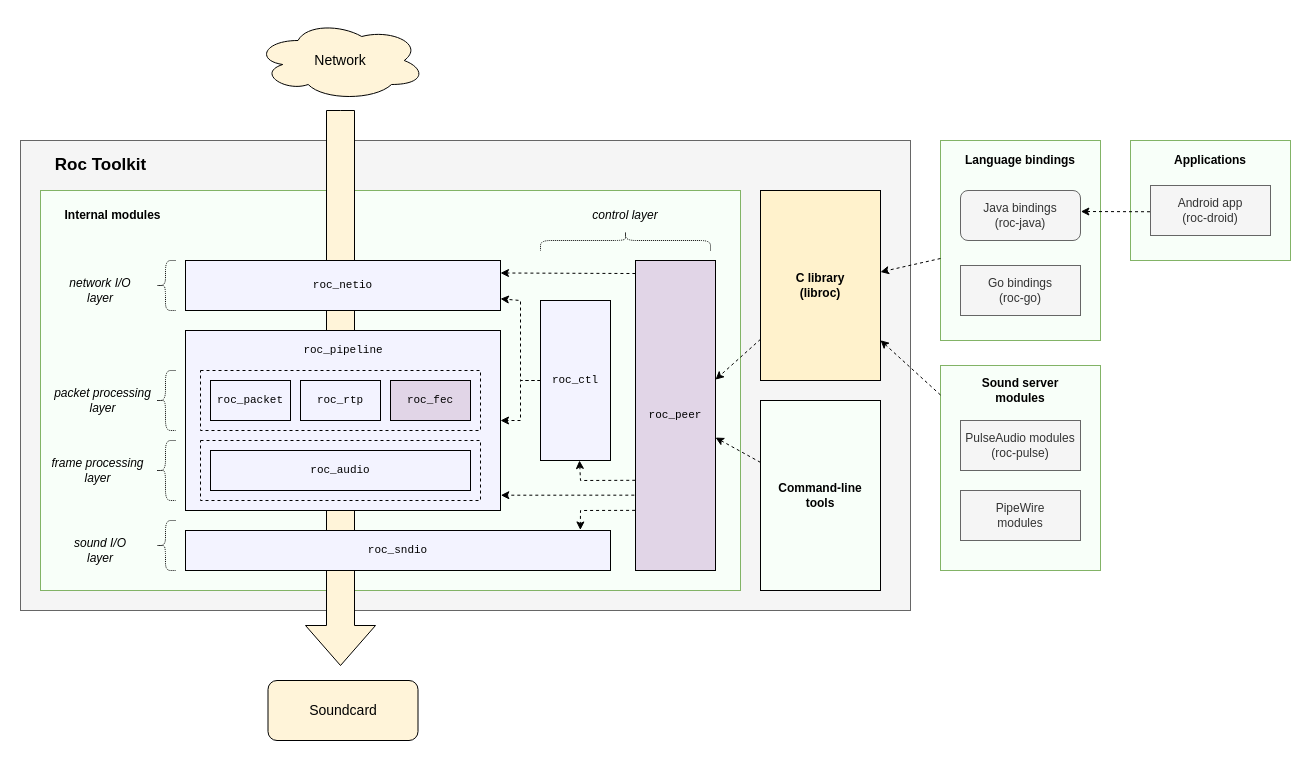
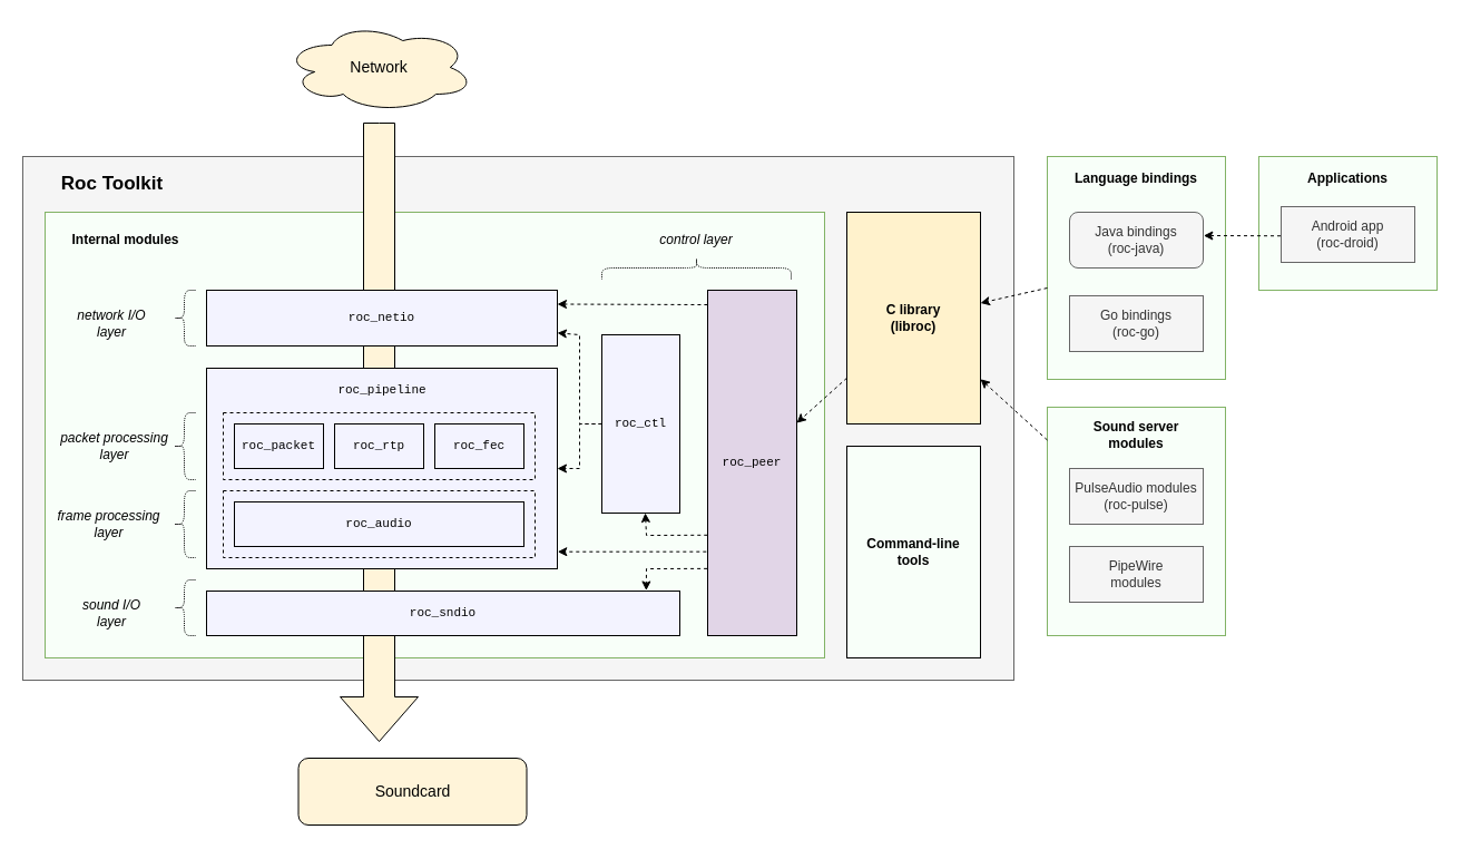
  <mxCell id="0" />
  <mxCell id="1" parent="0" />
  <mxCell id="2" value="" style="rounded=0;whiteSpace=wrap;html=1;fillColor=#f8fff9;strokeColor=#82b366;" parent="1" vertex="1"><mxGeometry x="940" y="365" width="160" height="205" as="geometry" /></mxCell>
  <mxCell id="3" value="" style="rounded=0;whiteSpace=wrap;html=1;fillColor=#f8fff9;strokeColor=#82b366;" parent="1" vertex="1"><mxGeometry x="940" y="140" width="160" height="200" as="geometry" /></mxCell>
  <mxCell id="4" value="" style="rounded=0;whiteSpace=wrap;html=1;fillColor=#f5f5f5;strokeColor=#666666;fontColor=#333333;" parent="1" vertex="1"><mxGeometry x="20" y="140" width="890" height="470" as="geometry" /></mxCell>
  <mxCell id="5" value="" style="rounded=0;whiteSpace=wrap;html=1;fillColor=#f8fff9;strokeColor=#82b366;" parent="1" vertex="1"><mxGeometry x="40" y="190" width="700" height="400" as="geometry" /></mxCell>
  <mxCell id="6" value="" style="html=1;shadow=0;dashed=0;align=center;verticalAlign=middle;shape=mxgraph.arrows2.arrow;dy=0.6;dx=40;direction=south;notch=0;fontFamily=Helvetica;fontSize=14;fillColor=#fff4d9;" parent="1" vertex="1"><mxGeometry x="305" y="110" width="70" height="555" as="geometry" /></mxCell>
  <mxCell id="7" value="roc_netio" style="rounded=0;whiteSpace=wrap;html=1;fontFamily=Courier New;fontSize=11;fillColor=#f3f3ff;" parent="1" vertex="1"><mxGeometry x="185" y="260" width="315" height="50" as="geometry" /></mxCell>
  <mxCell id="8" value="" style="rounded=0;whiteSpace=wrap;html=1;fillColor=#f3f3ff;fontSize=11;" parent="1" vertex="1"><mxGeometry x="185" y="330" width="315" height="180" as="geometry" /></mxCell>
  <mxCell id="9" value="roc_sndio" style="rounded=0;whiteSpace=wrap;html=1;fontFamily=Courier New;fontSize=11;fillColor=#f3f3ff;" parent="1" vertex="1"><mxGeometry x="185" y="530" width="425" height="40" as="geometry" /></mxCell>
  <mxCell id="10" value="" style="rounded=0;whiteSpace=wrap;html=1;dashed=1;fillColor=#f3f3ff;" parent="1" vertex="1"><mxGeometry x="200" y="370" width="280" height="60" as="geometry" /></mxCell>
  <mxCell id="11" value="roc_packet" style="rounded=0;whiteSpace=wrap;html=1;fontFamily=Courier New;fontSize=11;fillColor=#f3f3ff;" parent="1" vertex="1"><mxGeometry x="210" y="380" width="80" height="40" as="geometry" /></mxCell>
  <mxCell id="12" value="roc_rtp" style="rounded=0;whiteSpace=wrap;html=1;fontFamily=Courier New;fontSize=11;fillColor=#f3f3ff;" parent="1" vertex="1"><mxGeometry x="300" y="380" width="80" height="40" as="geometry" /></mxCell>
- <mxCell id="13" value="roc_fec" style="rounded=0;whiteSpace=wrap;html=1;fontFamily=Courier New;fontSize=11;fillColor=#e1d5e7;" parent="1" vertex="1"><mxGeometry x="390" y="380" width="80" height="40" as="geometry" /></mxCell>
+ <mxCell id="13" value="roc_fec" style="rounded=0;whiteSpace=wrap;html=1;fontFamily=Courier New;fontSize=11;fillColor=#f3f3ff;" parent="1" vertex="1"><mxGeometry x="390" y="380" width="80" height="40" as="geometry" /></mxCell>
  <mxCell id="14" value="Internal modules" style="text;html=1;strokeColor=none;fillColor=none;align=center;verticalAlign=middle;whiteSpace=wrap;rounded=0;dashed=1;fontSize=12;fontStyle=1" parent="1" vertex="1"><mxGeometry x="50" y="195" width="125" height="40" as="geometry" /></mxCell>
  <mxCell id="15" value="roc_pipeline" style="text;html=1;strokeColor=none;fillColor=none;align=center;verticalAlign=middle;whiteSpace=wrap;rounded=0;dashed=1;fontFamily=Courier New;fontSize=11;" parent="1" vertex="1"><mxGeometry x="312.5" y="330" width="60" height="40" as="geometry" /></mxCell>
  <mxCell id="16" value="C library&lt;br&gt;(libroc)" style="rounded=0;whiteSpace=wrap;html=1;fontStyle=1;fillColor=#fff2cc;" parent="1" vertex="1"><mxGeometry x="760" y="190" width="120" height="190" as="geometry" /></mxCell>
  <mxCell id="17" value="Command-line&lt;br&gt;tools" style="rounded=0;whiteSpace=wrap;html=1;fontStyle=1;fillColor=#f8fff9;" parent="1" vertex="1"><mxGeometry x="760" y="400" width="120" height="190" as="geometry" /></mxCell>
  <mxCell id="18" value="Go bindings&lt;br&gt;(roc-go)" style="rounded=0;whiteSpace=wrap;html=1;fillColor=#f5f5f5;fontColor=#333333;strokeColor=#666666;" parent="1" vertex="1"><mxGeometry x="960" y="265" width="120" height="50" as="geometry" /></mxCell>
  <mxCell id="19" value="PulseAudio modules&lt;br&gt;(roc-pulse)" style="rounded=0;whiteSpace=wrap;html=1;fillColor=#f5f5f5;fontColor=#333333;strokeColor=#666666;" parent="1" vertex="1"><mxGeometry x="960" y="420" width="120" height="50" as="geometry" /></mxCell>
  <mxCell id="20" value="PipeWire&lt;br&gt;modules" style="rounded=0;whiteSpace=wrap;html=1;fillColor=#f5f5f5;fontColor=#333333;strokeColor=#666666;" parent="1" vertex="1"><mxGeometry x="960" y="490" width="120" height="50" as="geometry" /></mxCell>
  <mxCell id="21" value="Java bindings&lt;br&gt;(roc-java)" style="whiteSpace=wrap;html=1;fillColor=#f5f5f5;fontColor=#333333;strokeColor=#666666;rounded=1;" parent="1" vertex="1"><mxGeometry x="960" y="190" width="120" height="50" as="geometry" /></mxCell>
  <mxCell id="22" value="Roc Toolkit" style="text;html=1;strokeColor=none;fillColor=none;align=center;verticalAlign=middle;whiteSpace=wrap;rounded=0;fontSize=17;fontStyle=1" parent="1" vertex="1"><mxGeometry x="42.5" y="150" width="115" height="30" as="geometry" /></mxCell>
  <mxCell id="23" value="network I/O&lt;br style=&quot;font-size: 12px;&quot;&gt;layer" style="text;html=1;align=center;verticalAlign=middle;whiteSpace=wrap;rounded=0;fontFamily=Helvetica;fontSize=12;fontStyle=2" parent="1" vertex="1"><mxGeometry x="40" y="275" width="120" height="30" as="geometry" /></mxCell>
  <mxCell id="24" value="packet processing&lt;br style=&quot;font-size: 12px;&quot;&gt;layer" style="text;html=1;align=center;verticalAlign=middle;whiteSpace=wrap;rounded=0;fontFamily=Helvetica;fontSize=12;fontStyle=2" parent="1" vertex="1"><mxGeometry x="45" y="385" width="115" height="30" as="geometry" /></mxCell>
  <mxCell id="25" value="frame processing&lt;br style=&quot;font-size: 12px;&quot;&gt;layer" style="text;html=1;align=center;verticalAlign=middle;whiteSpace=wrap;rounded=0;fontFamily=Helvetica;fontSize=12;fontStyle=2" parent="1" vertex="1"><mxGeometry x="45" y="455" width="105" height="30" as="geometry" /></mxCell>
  <mxCell id="26" value="sound I/O&lt;br style=&quot;font-size: 12px;&quot;&gt;layer" style="text;html=1;align=center;verticalAlign=middle;whiteSpace=wrap;rounded=0;fontFamily=Helvetica;fontSize=12;fontStyle=2" parent="1" vertex="1"><mxGeometry x="50" y="535" width="100" height="30" as="geometry" /></mxCell>
- <mxCell id="27" value="" style="endArrow=classic;html=1;rounded=0;fontFamily=Helvetica;fontSize=12;dashed=1;" parent="1" source="17" target="33" edge="1"><mxGeometry width="50" height="50" relative="1" as="geometry"><mxPoint x="550" y="420" as="sourcePoint" /><mxPoint x="600" y="370" as="targetPoint" /></mxGeometry></mxCell>
  <mxCell id="28" value="Network" style="ellipse;shape=cloud;whiteSpace=wrap;html=1;align=center;fontFamily=Helvetica;fontSize=14;fillColor=#fff4d9;" parent="1" vertex="1"><mxGeometry x="255" y="20" width="170" height="80" as="geometry" /></mxCell>
- <mxCell id="29" value="Soundcard" style="rounded=1;whiteSpace=wrap;html=1;fontFamily=Helvetica;fontSize=14;fillColor=#fff4d9;" parent="1" vertex="1"><mxGeometry x="267.5" y="680" width="150" height="60" as="geometry" /></mxCell>
+ <mxCell id="29" value="Soundcard" style="rounded=1;whiteSpace=wrap;html=1;fontFamily=Helvetica;fontSize=14;fillColor=#fff4d9;" parent="1" vertex="1"><mxGeometry x="267.5" y="680" width="205" height="60" as="geometry" /></mxCell>
  <mxCell id="30" value="" style="rounded=0;whiteSpace=wrap;html=1;dashed=1;fillColor=#f3f3ff;" parent="1" vertex="1"><mxGeometry x="200" y="440" width="280" height="60" as="geometry" /></mxCell>
  <mxCell id="31" value="roc_audio" style="rounded=0;whiteSpace=wrap;html=1;fontFamily=Courier New;fontSize=11;fillColor=#f3f3ff;" parent="1" vertex="1"><mxGeometry x="210" y="450" width="260" height="40" as="geometry" /></mxCell>
  <mxCell id="32" value="roc_ctl" style="rounded=0;whiteSpace=wrap;html=1;fontFamily=Courier New;fontSize=11;fillColor=#f3f3ff;" parent="1" vertex="1"><mxGeometry x="540" y="300" width="70" height="160" as="geometry" /></mxCell>
  <mxCell id="33" value="roc_peer" style="rounded=0;whiteSpace=wrap;html=1;fontFamily=Courier New;fontSize=11;fillColor=#e1d5e7;" parent="1" vertex="1"><mxGeometry x="635" y="260" width="80" height="310" as="geometry" /></mxCell>
  <mxCell id="34" value="" style="endArrow=classic;html=1;rounded=0;fontFamily=Helvetica;fontSize=12;dashed=1;entryX=1.001;entryY=0.915;entryDx=0;entryDy=0;entryPerimeter=0;exitX=-0.015;exitY=0.757;exitDx=0;exitDy=0;exitPerimeter=0;" parent="1" source="33" target="8" edge="1"><mxGeometry width="50" height="50" relative="1" as="geometry"><mxPoint x="630" y="480" as="sourcePoint" /><mxPoint x="443.654" y="540" as="targetPoint" /></mxGeometry></mxCell>
  <mxCell id="35" value="" style="endArrow=classic;html=1;rounded=0;fontFamily=Helvetica;fontSize=12;dashed=1;" parent="1" source="16" target="33" edge="1"><mxGeometry width="50" height="50" relative="1" as="geometry"><mxPoint x="770" y="480" as="sourcePoint" /><mxPoint x="710" y="450" as="targetPoint" /></mxGeometry></mxCell>
  <mxCell id="36" value="Language bindings" style="text;html=1;strokeColor=none;fillColor=none;align=center;verticalAlign=middle;whiteSpace=wrap;rounded=0;dashed=1;fontSize=12;fontStyle=1" parent="1" vertex="1"><mxGeometry x="950" y="140" width="140" height="40" as="geometry" /></mxCell>
  <mxCell id="37" value="Sound server&lt;br&gt;modules" style="text;html=1;strokeColor=none;fillColor=none;align=center;verticalAlign=middle;whiteSpace=wrap;rounded=0;dashed=1;fontSize=12;fontStyle=1" parent="1" vertex="1"><mxGeometry x="950" y="370" width="140" height="40" as="geometry" /></mxCell>
  <mxCell id="38" value="" style="endArrow=classic;html=1;rounded=0;fontFamily=Helvetica;fontSize=12;dashed=1;" parent="1" source="3" target="16" edge="1"><mxGeometry width="50" height="50" relative="1" as="geometry"><mxPoint x="770" y="367" as="sourcePoint" /><mxPoint x="720" y="402" as="targetPoint" /></mxGeometry></mxCell>
  <mxCell id="39" value="" style="endArrow=classic;html=1;rounded=0;fontFamily=Helvetica;fontSize=12;dashed=1;" parent="1" source="2" target="16" edge="1"><mxGeometry width="50" height="50" relative="1" as="geometry"><mxPoint x="970" y="296.364" as="sourcePoint" /><mxPoint x="890" y="312.727" as="targetPoint" /></mxGeometry></mxCell>
  <mxCell id="40" value="" style="rounded=0;whiteSpace=wrap;html=1;fillColor=#f8fff9;strokeColor=#82b366;" parent="1" vertex="1"><mxGeometry x="1130" y="140" width="160" height="120" as="geometry" /></mxCell>
  <mxCell id="41" value="Applications" style="text;html=1;strokeColor=none;fillColor=none;align=center;verticalAlign=middle;whiteSpace=wrap;rounded=0;dashed=1;fontSize=12;fontStyle=1" parent="1" vertex="1"><mxGeometry x="1140" y="140" width="140" height="40" as="geometry" /></mxCell>
  <mxCell id="42" value="Android app&lt;br&gt;(roc-droid)" style="rounded=0;whiteSpace=wrap;html=1;fillColor=#f5f5f5;fontColor=#333333;strokeColor=#666666;" parent="1" vertex="1"><mxGeometry x="1150" y="185" width="120" height="50" as="geometry" /></mxCell>
  <mxCell id="43" value="" style="endArrow=classic;html=1;rounded=0;fontFamily=Helvetica;fontSize=12;dashed=1;entryX=1.003;entryY=0.42;entryDx=0;entryDy=0;entryPerimeter=0;exitX=-0.004;exitY=0.525;exitDx=0;exitDy=0;exitPerimeter=0;" parent="1" source="42" target="21" edge="1"><mxGeometry width="50" height="50" relative="1" as="geometry"><mxPoint x="950" y="266.364" as="sourcePoint" /><mxPoint x="1080" y="210" as="targetPoint" /></mxGeometry></mxCell>
  <mxCell id="44" value="" style="endArrow=classic;html=1;rounded=0;fontFamily=Helvetica;fontSize=12;dashed=1;entryX=1;entryY=0.25;entryDx=0;entryDy=0;exitX=-0.001;exitY=0.042;exitDx=0;exitDy=0;exitPerimeter=0;" parent="1" source="33" target="7" edge="1"><mxGeometry width="50" height="50" relative="1" as="geometry"><mxPoint x="630" y="272" as="sourcePoint" /><mxPoint x="510.945" y="492.28" as="targetPoint" /></mxGeometry></mxCell>
  <mxCell id="45" value="" style="endArrow=classic;html=1;rounded=0;fontFamily=Helvetica;fontSize=12;dashed=1;entryX=0.929;entryY=-0.013;entryDx=0;entryDy=0;entryPerimeter=0;exitX=-0.005;exitY=0.806;exitDx=0;exitDy=0;exitPerimeter=0;" parent="1" source="33" target="9" edge="1"><mxGeometry width="50" height="50" relative="1" as="geometry"><mxPoint x="630" y="510" as="sourcePoint" /><mxPoint x="510.945" y="492.28" as="targetPoint" /><Array as="points"><mxPoint x="580" y="510" /></Array></mxGeometry></mxCell>
  <mxCell id="46" value="" style="endArrow=classic;html=1;rounded=0;fontFamily=Helvetica;fontSize=12;dashed=1;" parent="1" source="32" target="7" edge="1"><mxGeometry width="50" height="50" relative="1" as="geometry"><mxPoint x="646.84" y="300.7" as="sourcePoint" /><mxPoint x="510" y="300.375" as="targetPoint" /><Array as="points"><mxPoint x="520" y="380" /><mxPoint x="520" y="300" /></Array></mxGeometry></mxCell>
  <mxCell id="47" value="" style="endArrow=classic;html=1;rounded=0;fontFamily=Helvetica;fontSize=12;dashed=1;" parent="1" source="32" target="8" edge="1"><mxGeometry width="50" height="50" relative="1" as="geometry"><mxPoint x="644.92" y="489.48" as="sourcePoint" /><mxPoint x="510.945" y="492.28" as="targetPoint" /><Array as="points"><mxPoint x="520" y="380" /><mxPoint x="520" y="420" /></Array></mxGeometry></mxCell>
  <mxCell id="48" value="" style="endArrow=classic;html=1;rounded=0;fontFamily=Helvetica;fontSize=12;dashed=1;exitX=-0.003;exitY=0.709;exitDx=0;exitDy=0;exitPerimeter=0;" parent="1" source="33" target="32" edge="1"><mxGeometry width="50" height="50" relative="1" as="geometry"><mxPoint x="635.63" y="485" as="sourcePoint" /><mxPoint x="500" y="483.78" as="targetPoint" /><Array as="points"><mxPoint x="580" y="480" /></Array></mxGeometry></mxCell>
  <mxCell id="49" value="control layer" style="text;html=1;align=center;verticalAlign=middle;whiteSpace=wrap;rounded=0;fontFamily=Helvetica;fontSize=12;fontStyle=2" vertex="1" parent="1"><mxGeometry x="555" y="200" width="140" height="30" as="geometry" /></mxCell>
  <mxCell id="50" value="" style="shape=curlyBracket;whiteSpace=wrap;html=1;rounded=1;fontColor=#000000;strokeWidth=1;dashed=1;dashPattern=1 1;" vertex="1" parent="1"><mxGeometry x="155" y="260" width="20" height="50" as="geometry" /></mxCell>
  <mxCell id="51" value="" style="shape=curlyBracket;whiteSpace=wrap;html=1;rounded=1;fontColor=#000000;strokeWidth=1;dashed=1;dashPattern=1 1;" vertex="1" parent="1"><mxGeometry x="155" y="370" width="20" height="60" as="geometry" /></mxCell>
  <mxCell id="52" value="" style="shape=curlyBracket;whiteSpace=wrap;html=1;rounded=1;fontColor=#000000;strokeWidth=1;dashed=1;dashPattern=1 1;" vertex="1" parent="1"><mxGeometry x="155" y="520" width="20" height="50" as="geometry" /></mxCell>
  <mxCell id="53" value="" style="shape=curlyBracket;whiteSpace=wrap;html=1;rounded=1;fontColor=#000000;strokeWidth=1;dashed=1;dashPattern=1 1;" vertex="1" parent="1"><mxGeometry x="155" y="440" width="20" height="60" as="geometry" /></mxCell>
  <mxCell id="54" value="" style="shape=curlyBracket;whiteSpace=wrap;html=1;rounded=1;fontColor=#000000;direction=south;strokeWidth=1;dashed=1;dashPattern=1 1;shadow=0;sketch=0;" vertex="1" parent="1"><mxGeometry x="540" y="230" width="170" height="20" as="geometry" /></mxCell>
